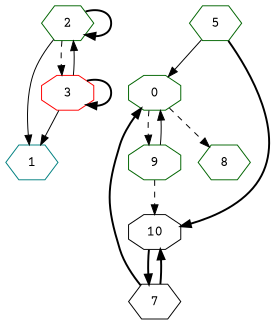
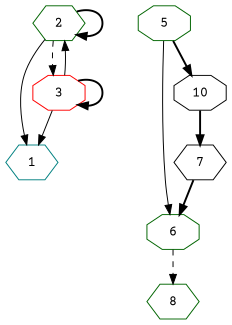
  digraph {
    fontname="Courier Prime"
    node [color=darkgreen fontname="Courier Prime" shape=octagon]
    edge [fontname="Courier Prime" style=bold]
    2 [shape=hexagon]
    1 [color=teal shape=hexagon]
    3 [color=red]
-   5 [shape=hexagon]
-   6 [label=0]
+   5
+   6
    10 [color=black]
    8 [shape=hexagon]
-   9
    7 [color=black shape=hexagon]
    2 -> 2
    2 -> 1 [style=solid]
    2 -> 3 [style=dashed]
    3 -> 2 [style=solid]
    3 -> 1 [style=solid]
    3 -> 3
    5 -> 6 [style=solid]
    5 -> 10
    6 -> 8 [style=dashed]
-   6 -> 9 [style=dashed]
    10 -> 7
-   9 -> 6 [style=solid]
-   9 -> 10 [style=dashed]
    7 -> 6
-   7 -> 10
  }
